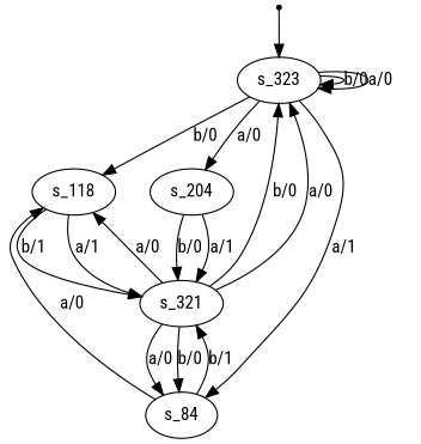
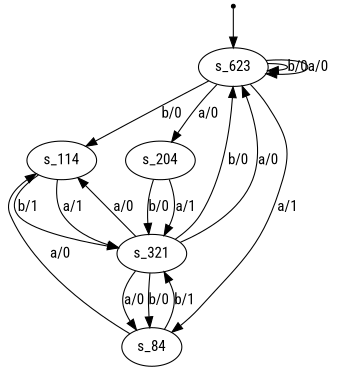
  digraph {
    fontname="Roboto Condensed"
    node [fontname="Roboto Condensed"]
    edge [fontname="Roboto Condensed"]
-   s_323 [root=true]
-   s_114 [label=s_118]
+   s_323 [root=true label=s_623]
+   s_114
    s_204
    s_84
    s_321
    qi [shape=point]
    s_323 -> s_323 [label="b/0"]
    s_323 -> s_323 [label="a/0"]
    s_323 -> s_114 [label="b/0"]
    s_323 -> s_204 [label="a/0"]
    s_323 -> s_84 [label="a/1"]
    s_114 -> s_321 [label="b/1"]
    s_114 -> s_321 [label="a/1"]
    s_204 -> s_321 [label="a/1"]
    s_204 -> s_321 [label="b/0"]
    s_84 -> s_114 [label="a/0"]
    s_84 -> s_321 [label="b/1"]
    s_321 -> s_323 [label="b/0"]
    s_321 -> s_323 [label="a/0"]
    s_321 -> s_114 [label="a/0"]
    s_321 -> s_84 [label="b/0"]
    s_321 -> s_84 [label="a/0"]
    qi -> s_323
  }
